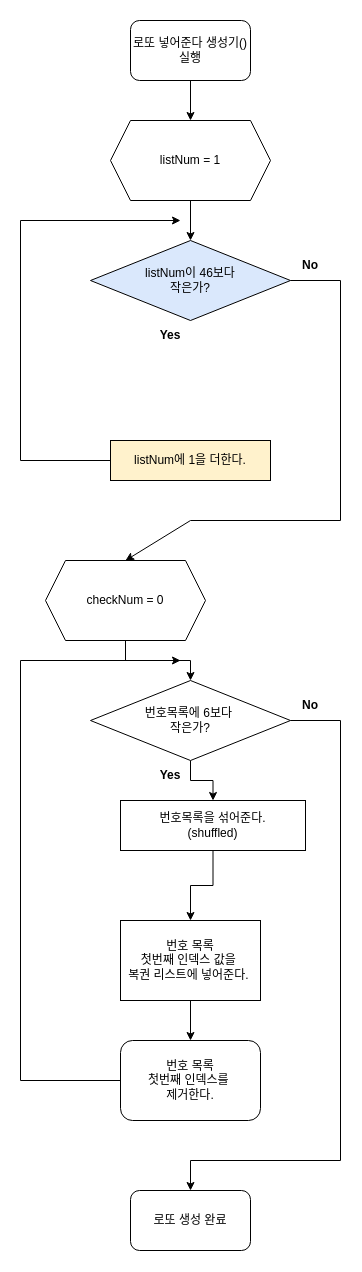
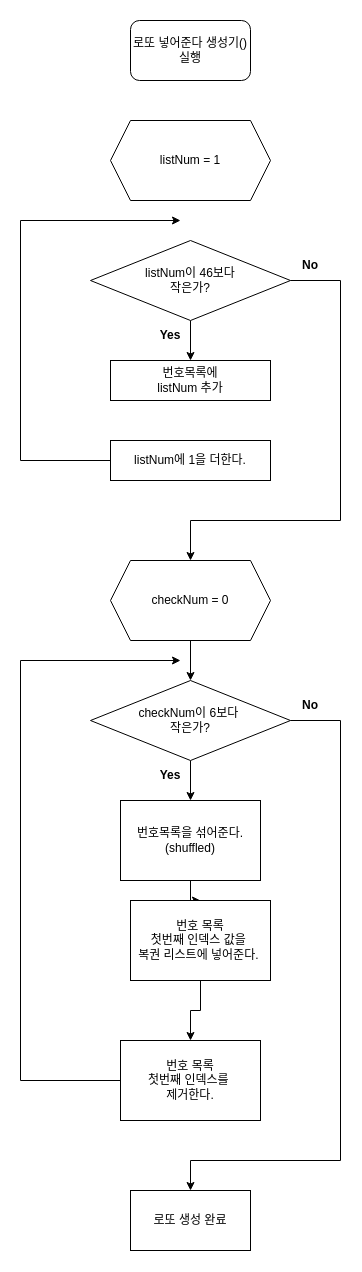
  <mxCell id="0" />
  <mxCell id="1" parent="0" />
- <mxCell id="2" value="" style="edgeStyle=orthogonalEdgeStyle;rounded=0;orthogonalLoop=1;jettySize=auto;html=1;" edge="1" parent="1" source="3" target="8"><mxGeometry relative="1" as="geometry" /></mxCell>
  <mxCell id="3" value="listNum = 1" style="shape=hexagon;perimeter=hexagonPerimeter2;whiteSpace=wrap;html=1;fixedSize=1;" vertex="1" parent="1"><mxGeometry x="110" y="120" width="160" height="80" as="geometry" /></mxCell>
- <mxCell id="4" value="" style="edgeStyle=orthogonalEdgeStyle;rounded=0;orthogonalLoop=1;jettySize=auto;html=1;" edge="1" parent="1" source="5" target="3"><mxGeometry relative="1" as="geometry" /></mxCell>
  <mxCell id="5" value="로또 넣어준다 생성기() 실행" style="rounded=1;whiteSpace=wrap;html=1;" vertex="1" parent="1"><mxGeometry x="130" y="20" width="120" height="60" as="geometry" /></mxCell>
- <mxCell id="8" value="listNum이 46보다&lt;br&gt;작은가?" style="rhombus;whiteSpace=wrap;html=1;fillColor=#dae8fc;" vertex="1" parent="1"><mxGeometry x="90" y="240" width="200" height="80" as="geometry" /></mxCell>
- <mxCell id="9" value="listNum에 1을 더한다." style="whiteSpace=wrap;html=1;rounded=0;fillColor=#fff2cc;" vertex="1" parent="1"><mxGeometry x="110" y="440" width="160" height="40" as="geometry" /></mxCell>
+ <mxCell id="6" value="번호목록에 &lt;br&gt;listNum 추가" style="rounded=0;whiteSpace=wrap;html=1;" vertex="1" parent="1"><mxGeometry x="110" y="360" width="160" height="40" as="geometry" /></mxCell>
+ <mxCell id="7" value="" style="edgeStyle=orthogonalEdgeStyle;rounded=0;orthogonalLoop=1;jettySize=auto;html=1;" edge="1" parent="1" source="8" target="6"><mxGeometry relative="1" as="geometry" /></mxCell>
+ <mxCell id="8" value="listNum이 46보다&lt;br&gt;작은가?" style="rhombus;whiteSpace=wrap;html=1;" vertex="1" parent="1"><mxGeometry x="90" y="240" width="200" height="80" as="geometry" /></mxCell>
+ <mxCell id="9" value="listNum에 1을 더한다." style="whiteSpace=wrap;html=1;rounded=0;" vertex="1" parent="1"><mxGeometry x="110" y="440" width="160" height="40" as="geometry" /></mxCell>
  <mxCell id="10" value="" style="edgeStyle=orthogonalEdgeStyle;rounded=0;orthogonalLoop=1;jettySize=auto;html=1;" edge="1" parent="1"><mxGeometry relative="1" as="geometry"><mxPoint x="20" y="220" as="sourcePoint" /><mxPoint x="180" y="220" as="targetPoint" /></mxGeometry></mxCell>
  <mxCell id="11" value="" style="endArrow=none;html=1;rounded=0;exitX=0;exitY=0.5;exitDx=0;exitDy=0;" edge="1" parent="1" source="9"><mxGeometry width="50" height="50" relative="1" as="geometry"><mxPoint x="170" y="320" as="sourcePoint" /><mxPoint x="20" y="220" as="targetPoint" /><Array as="points"><mxPoint x="20" y="460" /></Array></mxGeometry></mxCell>
  <mxCell id="12" value="" style="edgeStyle=orthogonalEdgeStyle;rounded=0;orthogonalLoop=1;jettySize=auto;html=1;" edge="1" parent="1" source="13" target="19"><mxGeometry relative="1" as="geometry" /></mxCell>
- <mxCell id="13" value="번호목록을 섞어준다.&lt;br&gt;(shuffled)" style="rounded=0;whiteSpace=wrap;html=1;" vertex="1" parent="1"><mxGeometry x="120" y="800" width="185" height="50" as="geometry" /></mxCell>
+ <mxCell id="13" value="번호목록을 섞어준다.&lt;br&gt;(shuffled)" style="rounded=0;whiteSpace=wrap;html=1;" vertex="1" parent="1"><mxGeometry x="120" y="800" width="140" height="80" as="geometry" /></mxCell>
  <mxCell id="14" value="" style="edgeStyle=orthogonalEdgeStyle;rounded=0;orthogonalLoop=1;jettySize=auto;html=1;" edge="1" parent="1" source="15" target="17"><mxGeometry relative="1" as="geometry" /></mxCell>
- <mxCell id="15" value="checkNum = 0" style="shape=hexagon;perimeter=hexagonPerimeter2;whiteSpace=wrap;html=1;fixedSize=1;" vertex="1" parent="1"><mxGeometry x="45" y="560" width="160" height="80" as="geometry" /></mxCell>
+ <mxCell id="15" value="checkNum = 0" style="shape=hexagon;perimeter=hexagonPerimeter2;whiteSpace=wrap;html=1;fixedSize=1;" vertex="1" parent="1"><mxGeometry x="110" y="560" width="160" height="80" as="geometry" /></mxCell>
  <mxCell id="16" value="" style="edgeStyle=orthogonalEdgeStyle;rounded=0;orthogonalLoop=1;jettySize=auto;html=1;" edge="1" parent="1" source="17" target="13"><mxGeometry relative="1" as="geometry" /></mxCell>
- <mxCell id="17" value="번호목록에 6보다&amp;nbsp;&lt;div&gt;작은가?&lt;/div&gt;" style="rhombus;whiteSpace=wrap;html=1;" vertex="1" parent="1"><mxGeometry x="90" y="680" width="200" height="80" as="geometry" /></mxCell>
+ <mxCell id="17" value="checkNum이 6보다&amp;nbsp;&lt;div&gt;작은가?&lt;/div&gt;" style="rhombus;whiteSpace=wrap;html=1;" vertex="1" parent="1"><mxGeometry x="90" y="680" width="200" height="80" as="geometry" /></mxCell>
  <mxCell id="18" value="" style="edgeStyle=orthogonalEdgeStyle;rounded=0;orthogonalLoop=1;jettySize=auto;html=1;" edge="1" parent="1" source="19" target="20"><mxGeometry relative="1" as="geometry" /></mxCell>
- <mxCell id="19" value="번호 목록&lt;br&gt;첫번째 인덱스 값을&amp;nbsp;&lt;div&gt;복권 리스트에 넣어준다.&amp;nbsp;&lt;/div&gt;" style="rounded=0;whiteSpace=wrap;html=1;" vertex="1" parent="1"><mxGeometry x="120" y="920" width="140" height="80" as="geometry" /></mxCell>
- <mxCell id="20" value="번호 목록&lt;br&gt;첫번째 인덱스를&amp;nbsp;&lt;div&gt;제거한다.&lt;/div&gt;" style="whiteSpace=wrap;html=1;rounded=1;" vertex="1" parent="1"><mxGeometry x="120" y="1040" width="140" height="80" as="geometry" /></mxCell>
+ <mxCell id="19" value="번호 목록&lt;br&gt;첫번째 인덱스 값을&amp;nbsp;&lt;div&gt;복권 리스트에 넣어준다.&amp;nbsp;&lt;/div&gt;" style="rounded=0;whiteSpace=wrap;html=1;" vertex="1" parent="1"><mxGeometry x="130" y="900" width="140" height="80" as="geometry" /></mxCell>
+ <mxCell id="20" value="번호 목록&lt;br&gt;첫번째 인덱스를&amp;nbsp;&lt;div&gt;제거한다.&lt;/div&gt;" style="rounded=0;whiteSpace=wrap;html=1;" vertex="1" parent="1"><mxGeometry x="120" y="1040" width="140" height="80" as="geometry" /></mxCell>
  <mxCell id="21" value="" style="endArrow=none;html=1;rounded=0;exitX=1;exitY=0.5;exitDx=0;exitDy=0;" edge="1" parent="1" source="8"><mxGeometry width="50" height="50" relative="1" as="geometry"><mxPoint x="290" y="570" as="sourcePoint" /><mxPoint x="340" y="520" as="targetPoint" /><Array as="points"><mxPoint x="340" y="280" /></Array></mxGeometry></mxCell>
  <mxCell id="22" value="" style="endArrow=classic;html=1;rounded=0;entryX=0.5;entryY=0;entryDx=0;entryDy=0;" edge="1" parent="1" target="15"><mxGeometry width="50" height="50" relative="1" as="geometry"><mxPoint x="340" y="520" as="sourcePoint" /><mxPoint x="340" y="520" as="targetPoint" /><Array as="points"><mxPoint x="190" y="520" /></Array></mxGeometry></mxCell>
  <mxCell id="23" value="" style="endArrow=none;html=1;rounded=0;exitX=0;exitY=0.5;exitDx=0;exitDy=0;" edge="1" parent="1" source="20"><mxGeometry width="50" height="50" relative="1" as="geometry"><mxPoint x="290" y="910" as="sourcePoint" /><mxPoint x="20" y="660" as="targetPoint" /><Array as="points"><mxPoint x="20" y="1080" /></Array></mxGeometry></mxCell>
  <mxCell id="24" value="" style="endArrow=classic;html=1;rounded=0;" edge="1" parent="1"><mxGeometry width="50" height="50" relative="1" as="geometry"><mxPoint x="20" y="660" as="sourcePoint" /><mxPoint x="180" y="660" as="targetPoint" /></mxGeometry></mxCell>
- <mxCell id="25" value="로또 생성 완료" style="rounded=1;whiteSpace=wrap;html=1;" vertex="1" parent="1"><mxGeometry x="130" y="1190" width="120" height="60" as="geometry" /></mxCell>
+ <mxCell id="25" value="로또 생성 완료" style="whiteSpace=wrap;html=1;rounded=0;" vertex="1" parent="1"><mxGeometry x="130" y="1190" width="120" height="60" as="geometry" /></mxCell>
  <mxCell id="26" value="" style="endArrow=none;html=1;rounded=0;exitX=1;exitY=0.5;exitDx=0;exitDy=0;" edge="1" parent="1" source="17"><mxGeometry width="50" height="50" relative="1" as="geometry"><mxPoint x="290" y="900" as="sourcePoint" /><mxPoint x="340" y="1160" as="targetPoint" /><Array as="points"><mxPoint x="340" y="720" /></Array></mxGeometry></mxCell>
  <mxCell id="27" value="" style="endArrow=classic;html=1;rounded=0;entryX=0.5;entryY=0;entryDx=0;entryDy=0;" edge="1" parent="1" target="25"><mxGeometry width="50" height="50" relative="1" as="geometry"><mxPoint x="340" y="1160" as="sourcePoint" /><mxPoint x="340" y="1030" as="targetPoint" /><Array as="points"><mxPoint x="190" y="1160" /></Array></mxGeometry></mxCell>
  <mxCell id="28" value="No" style="text;html=1;align=center;verticalAlign=middle;whiteSpace=wrap;rounded=0;fontStyle=1" vertex="1" parent="1"><mxGeometry x="280" y="250" width="60" height="30" as="geometry" /></mxCell>
  <mxCell id="29" value="Yes" style="text;html=1;align=center;verticalAlign=middle;whiteSpace=wrap;rounded=0;fontStyle=1" vertex="1" parent="1"><mxGeometry x="140" y="320" width="60" height="30" as="geometry" /></mxCell>
  <mxCell id="30" value="No" style="text;html=1;align=center;verticalAlign=middle;whiteSpace=wrap;rounded=0;fontStyle=1" vertex="1" parent="1"><mxGeometry x="280" y="690" width="60" height="30" as="geometry" /></mxCell>
  <mxCell id="31" value="Yes" style="text;html=1;align=center;verticalAlign=middle;whiteSpace=wrap;rounded=0;fontStyle=1" vertex="1" parent="1"><mxGeometry x="140" y="760" width="60" height="30" as="geometry" /></mxCell>
